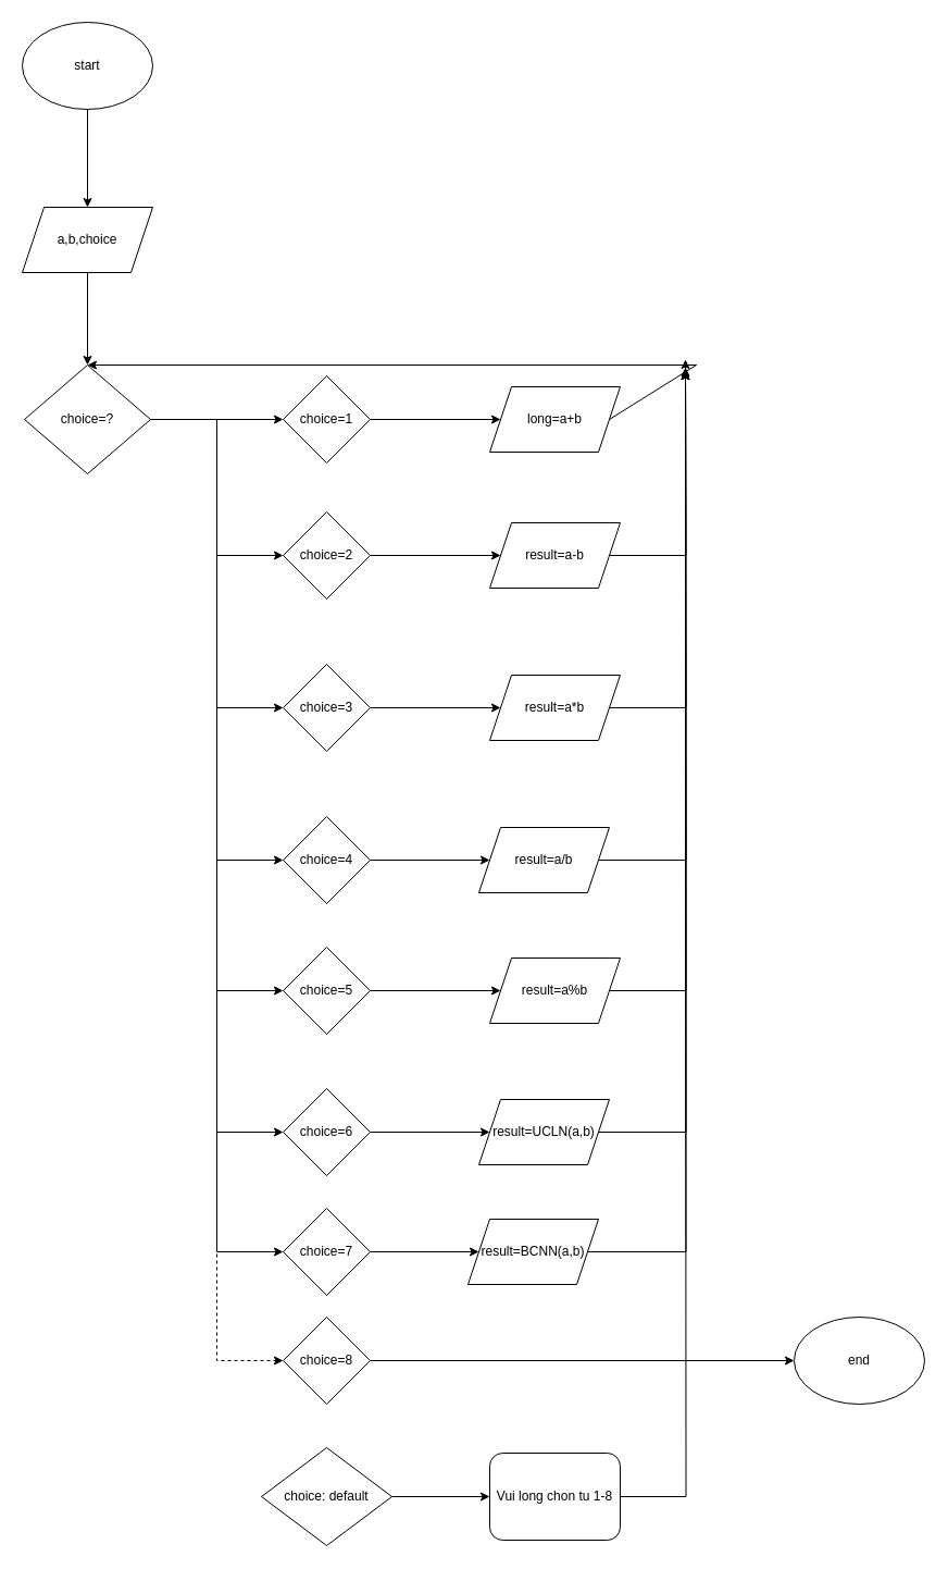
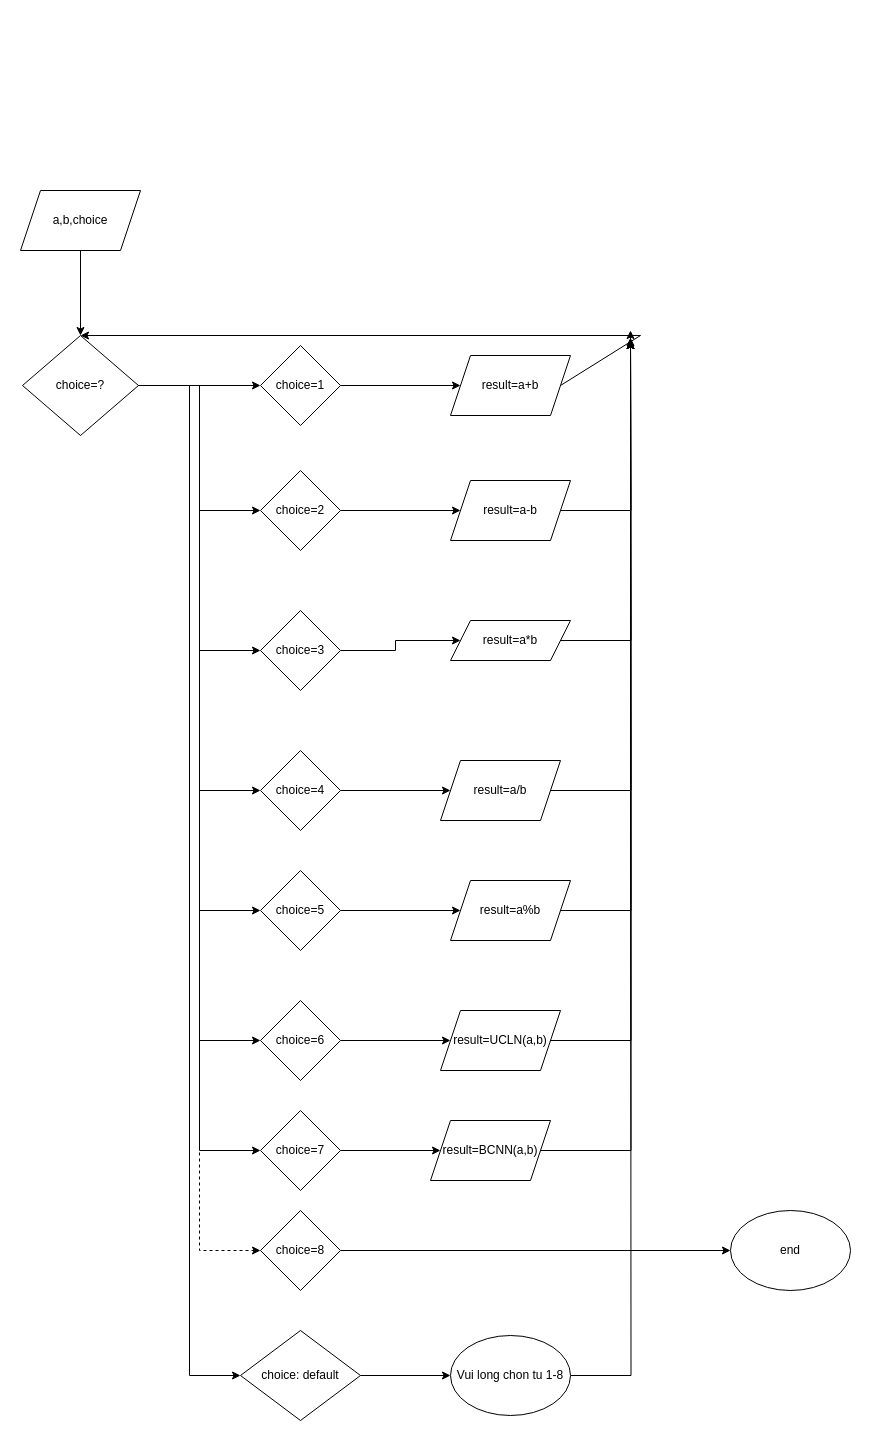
  <mxCell id="0" />
  <mxCell id="1" parent="0" />
- <mxCell id="2" style="edgeStyle=orthogonalEdgeStyle;rounded=0;orthogonalLoop=1;jettySize=auto;html=1;entryX=0.5;entryY=0;entryDx=0;entryDy=0;" parent="1" source="3" target="7" edge="1"><mxGeometry relative="1" as="geometry"><mxPoint x="90" y="160" as="targetPoint" /></mxGeometry></mxCell>
- <mxCell id="3" value="start" style="ellipse;whiteSpace=wrap;html=1;" parent="1" vertex="1"><mxGeometry x="20" y="20" width="120" height="80" as="geometry" /></mxCell>
  <mxCell id="4" value="end" style="ellipse;whiteSpace=wrap;html=1;" parent="1" vertex="1"><mxGeometry x="730" y="1210" width="120" height="80" as="geometry" /></mxCell>
  <mxCell id="5" style="edgeStyle=orthogonalEdgeStyle;rounded=0;orthogonalLoop=1;jettySize=auto;html=1;exitX=0.5;exitY=1;exitDx=0;exitDy=0;" edge="1" parent="1" source="7"><mxGeometry relative="1" as="geometry"><mxPoint x="60.091" y="230.727" as="targetPoint" /></mxGeometry></mxCell>
  <mxCell id="6" style="edgeStyle=orthogonalEdgeStyle;rounded=0;orthogonalLoop=1;jettySize=auto;html=1;exitX=0.5;exitY=1;exitDx=0;exitDy=0;" edge="1" parent="1" source="7" target="17"><mxGeometry relative="1" as="geometry" /></mxCell>
  <mxCell id="7" value="a,b,choice" style="shape=parallelogram;perimeter=parallelogramPerimeter;whiteSpace=wrap;html=1;fixedSize=1;" parent="1" vertex="1"><mxGeometry x="20" y="190" width="120" height="60" as="geometry" /></mxCell>
  <mxCell id="8" style="edgeStyle=orthogonalEdgeStyle;rounded=0;orthogonalLoop=1;jettySize=auto;html=1;exitX=1;exitY=0.5;exitDx=0;exitDy=0;entryX=0;entryY=0.5;entryDx=0;entryDy=0;" edge="1" parent="1" source="17" target="19"><mxGeometry relative="1" as="geometry" /></mxCell>
  <mxCell id="9" style="edgeStyle=orthogonalEdgeStyle;rounded=0;orthogonalLoop=1;jettySize=auto;html=1;exitX=1;exitY=0.5;exitDx=0;exitDy=0;entryX=0;entryY=0.5;entryDx=0;entryDy=0;" edge="1" parent="1" source="17" target="23"><mxGeometry relative="1" as="geometry" /></mxCell>
  <mxCell id="10" style="edgeStyle=orthogonalEdgeStyle;rounded=0;orthogonalLoop=1;jettySize=auto;html=1;exitX=1;exitY=0.5;exitDx=0;exitDy=0;entryX=0;entryY=0.5;entryDx=0;entryDy=0;" edge="1" parent="1" source="17" target="27"><mxGeometry relative="1" as="geometry" /></mxCell>
  <mxCell id="11" style="edgeStyle=orthogonalEdgeStyle;rounded=0;orthogonalLoop=1;jettySize=auto;html=1;exitX=1;exitY=0.5;exitDx=0;exitDy=0;entryX=0;entryY=0.5;entryDx=0;entryDy=0;" edge="1" parent="1" source="17" target="31"><mxGeometry relative="1" as="geometry" /></mxCell>
  <mxCell id="12" style="edgeStyle=orthogonalEdgeStyle;rounded=0;orthogonalLoop=1;jettySize=auto;html=1;exitX=1;exitY=0.5;exitDx=0;exitDy=0;entryX=0;entryY=0.5;entryDx=0;entryDy=0;" edge="1" parent="1" source="17" target="35"><mxGeometry relative="1" as="geometry" /></mxCell>
  <mxCell id="13" style="edgeStyle=orthogonalEdgeStyle;rounded=0;orthogonalLoop=1;jettySize=auto;html=1;exitX=1;exitY=0.5;exitDx=0;exitDy=0;entryX=0;entryY=0.5;entryDx=0;entryDy=0;" edge="1" parent="1" source="17" target="39"><mxGeometry relative="1" as="geometry" /></mxCell>
  <mxCell id="14" style="edgeStyle=orthogonalEdgeStyle;rounded=0;orthogonalLoop=1;jettySize=auto;html=1;exitX=1;exitY=0.5;exitDx=0;exitDy=0;entryX=0;entryY=0.5;entryDx=0;entryDy=0;" edge="1" parent="1" source="17" target="43"><mxGeometry relative="1" as="geometry" /></mxCell>
  <mxCell id="15" style="edgeStyle=orthogonalEdgeStyle;rounded=0;orthogonalLoop=1;jettySize=auto;html=1;exitX=1;exitY=0.5;exitDx=0;exitDy=0;entryX=0;entryY=0.5;entryDx=0;entryDy=0;dashed=1;" edge="1" parent="1" source="17" target="47"><mxGeometry relative="1" as="geometry" /></mxCell>
+ <mxCell id="16" style="edgeStyle=orthogonalEdgeStyle;rounded=0;orthogonalLoop=1;jettySize=auto;html=1;exitX=1;exitY=0.5;exitDx=0;exitDy=0;entryX=0;entryY=0.5;entryDx=0;entryDy=0;" edge="1" parent="1" source="17" target="49"><mxGeometry relative="1" as="geometry" /></mxCell>
  <mxCell id="17" value="choice=?" style="rhombus;whiteSpace=wrap;html=1;" parent="1" vertex="1"><mxGeometry x="22" y="335" width="116" height="100" as="geometry" /></mxCell>
  <mxCell id="18" style="edgeStyle=orthogonalEdgeStyle;rounded=0;orthogonalLoop=1;jettySize=auto;html=1;" parent="1" source="19" target="21" edge="1"><mxGeometry relative="1" as="geometry" /></mxCell>
  <mxCell id="19" value="choice=1" style="rhombus;whiteSpace=wrap;html=1;" parent="1" vertex="1"><mxGeometry x="260" y="345" width="80" height="80" as="geometry" /></mxCell>
  <mxCell id="20" style="edgeStyle=orthogonalEdgeStyle;rounded=0;orthogonalLoop=1;jettySize=auto;html=1;exitX=0.5;exitY=0;exitDx=0;exitDy=0;" edge="1" parent="1" source="21"><mxGeometry relative="1" as="geometry"><mxPoint x="509.182" y="354.364" as="targetPoint" /></mxGeometry></mxCell>
- <mxCell id="21" value="long=a+b" style="shape=parallelogram;perimeter=parallelogramPerimeter;whiteSpace=wrap;html=1;fixedSize=1;" parent="1" vertex="1"><mxGeometry x="450" y="355" width="120" height="60" as="geometry" /></mxCell>
+ <mxCell id="21" value="result=a+b" style="shape=parallelogram;perimeter=parallelogramPerimeter;whiteSpace=wrap;html=1;fixedSize=1;" parent="1" vertex="1"><mxGeometry x="450" y="355" width="120" height="60" as="geometry" /></mxCell>
  <mxCell id="22" style="edgeStyle=orthogonalEdgeStyle;rounded=0;orthogonalLoop=1;jettySize=auto;html=1;" parent="1" source="23" target="25" edge="1"><mxGeometry relative="1" as="geometry" /></mxCell>
  <mxCell id="23" value="choice=2" style="rhombus;whiteSpace=wrap;html=1;" parent="1" vertex="1"><mxGeometry x="260" y="470" width="80" height="80" as="geometry" /></mxCell>
  <mxCell id="24" style="edgeStyle=orthogonalEdgeStyle;rounded=0;orthogonalLoop=1;jettySize=auto;html=1;exitX=1;exitY=0.5;exitDx=0;exitDy=0;" edge="1" parent="1" source="25"><mxGeometry relative="1" as="geometry"><mxPoint x="630" y="330" as="targetPoint" /></mxGeometry></mxCell>
  <mxCell id="25" value="result=a-b" style="shape=parallelogram;perimeter=parallelogramPerimeter;whiteSpace=wrap;html=1;fixedSize=1;" parent="1" vertex="1"><mxGeometry x="450" y="480" width="120" height="60" as="geometry" /></mxCell>
  <mxCell id="26" style="edgeStyle=orthogonalEdgeStyle;rounded=0;orthogonalLoop=1;jettySize=auto;html=1;" parent="1" source="27" target="29" edge="1"><mxGeometry relative="1" as="geometry" /></mxCell>
  <mxCell id="27" value="choice=3" style="rhombus;whiteSpace=wrap;html=1;" parent="1" vertex="1"><mxGeometry x="260" y="610" width="80" height="80" as="geometry" /></mxCell>
  <mxCell id="28" style="edgeStyle=orthogonalEdgeStyle;rounded=0;orthogonalLoop=1;jettySize=auto;html=1;exitX=1;exitY=0.5;exitDx=0;exitDy=0;" edge="1" parent="1" source="29"><mxGeometry relative="1" as="geometry"><mxPoint x="630" y="340" as="targetPoint" /></mxGeometry></mxCell>
- <mxCell id="29" value="result=a*b" style="shape=parallelogram;perimeter=parallelogramPerimeter;whiteSpace=wrap;html=1;fixedSize=1;" parent="1" vertex="1"><mxGeometry x="450" y="620" width="120" height="60" as="geometry" /></mxCell>
+ <mxCell id="29" value="result=a*b" style="shape=parallelogram;perimeter=parallelogramPerimeter;whiteSpace=wrap;html=1;fixedSize=1;" parent="1" vertex="1"><mxGeometry x="450" y="620" width="120" height="40" as="geometry" /></mxCell>
  <mxCell id="30" style="edgeStyle=orthogonalEdgeStyle;rounded=0;orthogonalLoop=1;jettySize=auto;html=1;" parent="1" source="31" target="33" edge="1"><mxGeometry relative="1" as="geometry" /></mxCell>
  <mxCell id="31" value="choice=4" style="rhombus;whiteSpace=wrap;html=1;" parent="1" vertex="1"><mxGeometry x="260" y="750" width="80" height="80" as="geometry" /></mxCell>
  <mxCell id="32" style="edgeStyle=orthogonalEdgeStyle;rounded=0;orthogonalLoop=1;jettySize=auto;html=1;exitX=1;exitY=0.5;exitDx=0;exitDy=0;" edge="1" parent="1" source="33"><mxGeometry relative="1" as="geometry"><mxPoint x="630" y="340" as="targetPoint" /></mxGeometry></mxCell>
  <mxCell id="33" value="result=a/b" style="shape=parallelogram;perimeter=parallelogramPerimeter;whiteSpace=wrap;html=1;fixedSize=1;" parent="1" vertex="1"><mxGeometry x="440" y="760" width="120" height="60" as="geometry" /></mxCell>
  <mxCell id="34" style="edgeStyle=orthogonalEdgeStyle;rounded=0;orthogonalLoop=1;jettySize=auto;html=1;" parent="1" source="35" target="37" edge="1"><mxGeometry relative="1" as="geometry" /></mxCell>
  <mxCell id="35" value="choice=5" style="rhombus;whiteSpace=wrap;html=1;" parent="1" vertex="1"><mxGeometry x="260" y="870" width="80" height="80" as="geometry" /></mxCell>
  <mxCell id="36" style="edgeStyle=orthogonalEdgeStyle;rounded=0;orthogonalLoop=1;jettySize=auto;html=1;exitX=1;exitY=0.5;exitDx=0;exitDy=0;" edge="1" parent="1" source="37"><mxGeometry relative="1" as="geometry"><mxPoint x="630" y="340" as="targetPoint" /></mxGeometry></mxCell>
  <mxCell id="37" value="result=a%b" style="shape=parallelogram;perimeter=parallelogramPerimeter;whiteSpace=wrap;html=1;fixedSize=1;" parent="1" vertex="1"><mxGeometry x="450" y="880" width="120" height="60" as="geometry" /></mxCell>
  <mxCell id="38" style="edgeStyle=orthogonalEdgeStyle;rounded=0;orthogonalLoop=1;jettySize=auto;html=1;" parent="1" source="39" target="41" edge="1"><mxGeometry relative="1" as="geometry" /></mxCell>
  <mxCell id="39" value="choice=6" style="rhombus;whiteSpace=wrap;html=1;" parent="1" vertex="1"><mxGeometry x="260" y="1000" width="80" height="80" as="geometry" /></mxCell>
  <mxCell id="40" style="edgeStyle=orthogonalEdgeStyle;rounded=0;orthogonalLoop=1;jettySize=auto;html=1;exitX=1;exitY=0.5;exitDx=0;exitDy=0;" edge="1" parent="1" source="41"><mxGeometry relative="1" as="geometry"><mxPoint x="630" y="340" as="targetPoint" /></mxGeometry></mxCell>
  <mxCell id="41" value="result=UCLN(a,b)" style="shape=parallelogram;perimeter=parallelogramPerimeter;whiteSpace=wrap;html=1;fixedSize=1;" parent="1" vertex="1"><mxGeometry x="440" y="1010" width="120" height="60" as="geometry" /></mxCell>
  <mxCell id="42" style="edgeStyle=orthogonalEdgeStyle;rounded=0;orthogonalLoop=1;jettySize=auto;html=1;" parent="1" source="43" target="45" edge="1"><mxGeometry relative="1" as="geometry" /></mxCell>
  <mxCell id="43" value="choice=7" style="rhombus;whiteSpace=wrap;html=1;" parent="1" vertex="1"><mxGeometry x="260" y="1110" width="80" height="80" as="geometry" /></mxCell>
  <mxCell id="44" style="edgeStyle=orthogonalEdgeStyle;rounded=0;orthogonalLoop=1;jettySize=auto;html=1;exitX=1;exitY=0.5;exitDx=0;exitDy=0;" edge="1" parent="1" source="45"><mxGeometry relative="1" as="geometry"><mxPoint x="630" y="340" as="targetPoint" /></mxGeometry></mxCell>
  <mxCell id="45" value="result=BCNN(a,b)" style="shape=parallelogram;perimeter=parallelogramPerimeter;whiteSpace=wrap;html=1;fixedSize=1;" parent="1" vertex="1"><mxGeometry x="430" y="1120" width="120" height="60" as="geometry" /></mxCell>
  <mxCell id="46" style="edgeStyle=orthogonalEdgeStyle;rounded=0;orthogonalLoop=1;jettySize=auto;html=1;entryX=0;entryY=0.5;entryDx=0;entryDy=0;" parent="1" source="47" target="4" edge="1"><mxGeometry relative="1" as="geometry"><mxPoint x="440" y="1250" as="targetPoint" /></mxGeometry></mxCell>
  <mxCell id="47" value="choice=8" style="rhombus;whiteSpace=wrap;html=1;" parent="1" vertex="1"><mxGeometry x="260" y="1210" width="80" height="80" as="geometry" /></mxCell>
  <mxCell id="48" style="edgeStyle=orthogonalEdgeStyle;rounded=0;orthogonalLoop=1;jettySize=auto;html=1;entryX=0;entryY=0.5;entryDx=0;entryDy=0;" parent="1" source="49" target="51" edge="1"><mxGeometry relative="1" as="geometry"><mxPoint x="440" y="1370" as="targetPoint" /></mxGeometry></mxCell>
  <mxCell id="49" value="choice: default" style="rhombus;whiteSpace=wrap;html=1;" parent="1" vertex="1"><mxGeometry x="240" y="1330" width="120" height="90" as="geometry" /></mxCell>
  <mxCell id="50" style="edgeStyle=orthogonalEdgeStyle;rounded=0;orthogonalLoop=1;jettySize=auto;html=1;exitX=1;exitY=0.5;exitDx=0;exitDy=0;" edge="1" parent="1" source="51"><mxGeometry relative="1" as="geometry"><mxPoint x="630" y="337.091" as="targetPoint" /></mxGeometry></mxCell>
- <mxCell id="51" value="Vui long chon tu 1-8" style="whiteSpace=wrap;html=1;rounded=1;" parent="1" vertex="1"><mxGeometry x="450" y="1335" width="120" height="80" as="geometry" /></mxCell>
+ <mxCell id="51" value="Vui long chon tu 1-8" style="ellipse;whiteSpace=wrap;html=1;" parent="1" vertex="1"><mxGeometry x="450" y="1335" width="120" height="80" as="geometry" /></mxCell>
  <mxCell id="52" value="" style="endArrow=classic;html=1;rounded=0;entryX=0.5;entryY=0;entryDx=0;entryDy=0;exitX=1;exitY=0.5;exitDx=0;exitDy=0;" edge="1" parent="1" source="21" target="17"><mxGeometry width="50" height="50" relative="1" as="geometry"><mxPoint x="600" y="380" as="sourcePoint" /><mxPoint x="650" y="330" as="targetPoint" /><Array as="points"><mxPoint x="640" y="335" /></Array></mxGeometry></mxCell>
